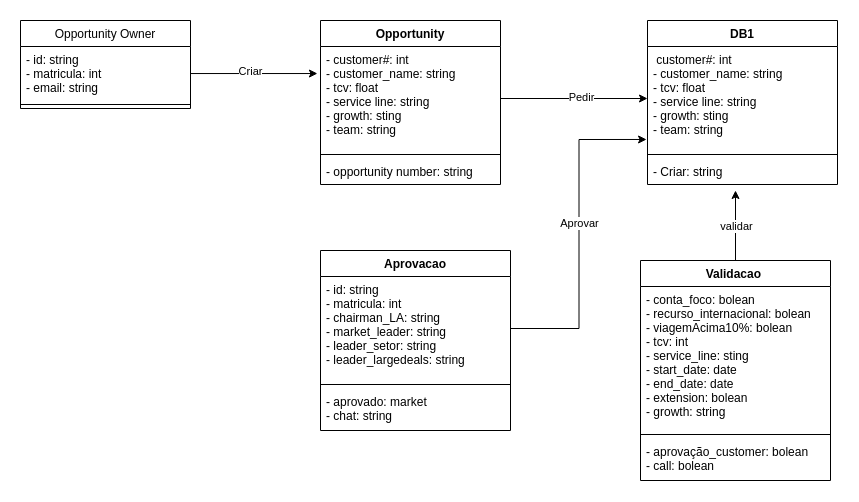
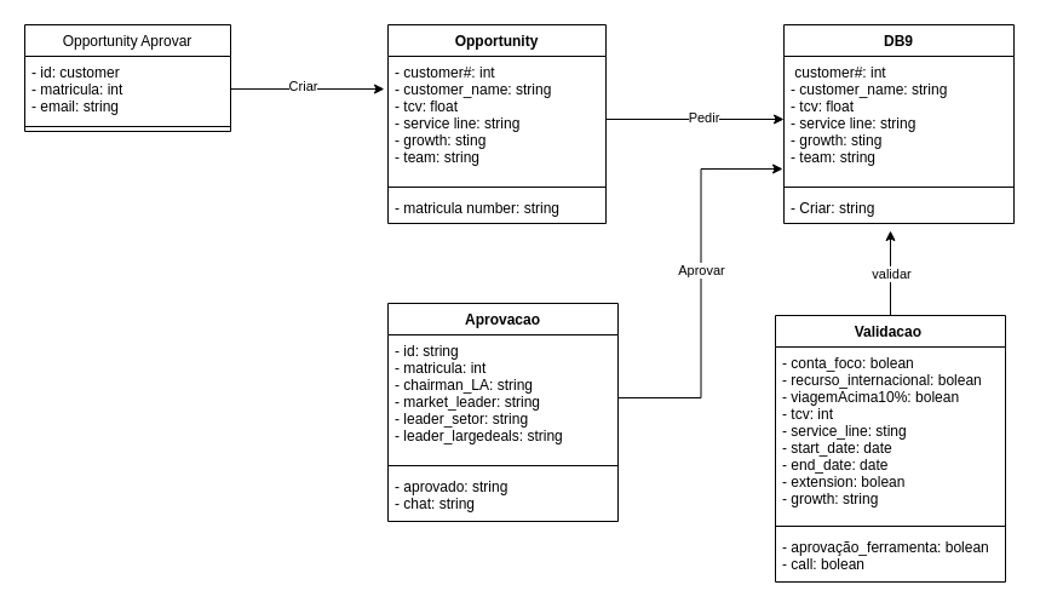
  <mxCell id="0" />
  <mxCell id="1" parent="0" />
- <mxCell id="2" value="Opportunity Owner" style="swimlane;fontStyle=0;align=center;verticalAlign=top;childLayout=stackLayout;horizontal=1;startSize=26;horizontalStack=0;resizeParent=1;resizeParentMax=0;resizeLast=0;collapsible=1;marginBottom=0;" parent="1" vertex="1"><mxGeometry x="20" y="20" width="170" height="88" as="geometry" /></mxCell>
- <mxCell id="3" value="- id: string&#10;- matricula: int&#10;- email: string" style="text;strokeColor=none;fillColor=none;align=left;verticalAlign=top;spacingLeft=4;spacingRight=4;overflow=hidden;rotatable=0;points=[[0,0.5],[1,0.5]];portConstraint=eastwest;" parent="2" vertex="1"><mxGeometry y="26" width="170" height="54" as="geometry" /></mxCell>
+ <mxCell id="2" value="Opportunity Aprovar" style="swimlane;fontStyle=0;align=center;verticalAlign=top;childLayout=stackLayout;horizontal=1;startSize=26;horizontalStack=0;resizeParent=1;resizeParentMax=0;resizeLast=0;collapsible=1;marginBottom=0;" parent="1" vertex="1"><mxGeometry x="20" y="20" width="170" height="88" as="geometry" /></mxCell>
+ <mxCell id="3" value="- id: customer&#10;- matricula: int&#10;- email: string" style="text;strokeColor=none;fillColor=none;align=left;verticalAlign=top;spacingLeft=4;spacingRight=4;overflow=hidden;rotatable=0;points=[[0,0.5],[1,0.5]];portConstraint=eastwest;" parent="2" vertex="1"><mxGeometry y="26" width="170" height="54" as="geometry" /></mxCell>
  <mxCell id="4" value="" style="line;strokeWidth=1;fillColor=none;align=left;verticalAlign=middle;spacingTop=-1;spacingLeft=3;spacingRight=3;rotatable=0;labelPosition=right;points=[];portConstraint=eastwest;" parent="2" vertex="1"><mxGeometry y="80" width="170" height="8" as="geometry" /></mxCell>
- <mxCell id="5" value="DB1" style="swimlane;fontStyle=1;align=center;verticalAlign=top;childLayout=stackLayout;horizontal=1;startSize=26;horizontalStack=0;resizeParent=1;resizeParentMax=0;resizeLast=0;collapsible=1;marginBottom=0;" parent="1" vertex="1"><mxGeometry x="647" y="20" width="190" height="164" as="geometry" /></mxCell>
+ <mxCell id="5" value="DB9" style="swimlane;fontStyle=1;align=center;verticalAlign=top;childLayout=stackLayout;horizontal=1;startSize=26;horizontalStack=0;resizeParent=1;resizeParentMax=0;resizeLast=0;collapsible=1;marginBottom=0;" parent="1" vertex="1"><mxGeometry x="647" y="20" width="190" height="164" as="geometry" /></mxCell>
  <mxCell id="6" value=" customer#: int&#10;- customer_name: string&#10;- tcv: float&#10;- service line: string&#10;- growth: sting&#10;- team: string" style="text;strokeColor=none;fillColor=none;align=left;verticalAlign=top;spacingLeft=4;spacingRight=4;overflow=hidden;rotatable=0;points=[[0,0.5],[1,0.5]];portConstraint=eastwest;" parent="5" vertex="1"><mxGeometry y="26" width="190" height="104" as="geometry" /></mxCell>
  <mxCell id="7" value="" style="line;strokeWidth=1;fillColor=none;align=left;verticalAlign=middle;spacingTop=-1;spacingLeft=3;spacingRight=3;rotatable=0;labelPosition=right;points=[];portConstraint=eastwest;" parent="5" vertex="1"><mxGeometry y="130" width="190" height="8" as="geometry" /></mxCell>
  <mxCell id="8" value="- Criar: string" style="text;strokeColor=none;fillColor=none;align=left;verticalAlign=top;spacingLeft=4;spacingRight=4;overflow=hidden;rotatable=0;points=[[0,0.5],[1,0.5]];portConstraint=eastwest;" parent="5" vertex="1"><mxGeometry y="138" width="190" height="26" as="geometry" /></mxCell>
  <mxCell id="9" value="Opportunity" style="swimlane;fontStyle=1;align=center;verticalAlign=top;childLayout=stackLayout;horizontal=1;startSize=26;horizontalStack=0;resizeParent=1;resizeParentMax=0;resizeLast=0;collapsible=1;marginBottom=0;" parent="1" vertex="1"><mxGeometry x="320" y="20" width="180" height="164" as="geometry" /></mxCell>
  <mxCell id="10" value="- customer#: int&#10;- customer_name: string&#10;- tcv: float&#10;- service line: string&#10;- growth: sting&#10;- team: string&#10;&#10;&#10;&#10;&#10;" style="text;strokeColor=none;fillColor=none;align=left;verticalAlign=top;spacingLeft=4;spacingRight=4;overflow=hidden;rotatable=0;points=[[0,0.5],[1,0.5]];portConstraint=eastwest;" parent="9" vertex="1"><mxGeometry y="26" width="180" height="104" as="geometry" /></mxCell>
  <mxCell id="11" value="" style="line;strokeWidth=1;fillColor=none;align=left;verticalAlign=middle;spacingTop=-1;spacingLeft=3;spacingRight=3;rotatable=0;labelPosition=right;points=[];portConstraint=eastwest;" parent="9" vertex="1"><mxGeometry y="130" width="180" height="8" as="geometry" /></mxCell>
- <mxCell id="12" value="- opportunity number: string" style="text;strokeColor=none;fillColor=none;align=left;verticalAlign=top;spacingLeft=4;spacingRight=4;overflow=hidden;rotatable=0;points=[[0,0.5],[1,0.5]];portConstraint=eastwest;" parent="9" vertex="1"><mxGeometry y="138" width="180" height="26" as="geometry" /></mxCell>
+ <mxCell id="12" value="- matricula number: string" style="text;strokeColor=none;fillColor=none;align=left;verticalAlign=top;spacingLeft=4;spacingRight=4;overflow=hidden;rotatable=0;points=[[0,0.5],[1,0.5]];portConstraint=eastwest;" parent="9" vertex="1"><mxGeometry y="138" width="180" height="26" as="geometry" /></mxCell>
  <mxCell id="13" style="edgeStyle=orthogonalEdgeStyle;rounded=0;orthogonalLoop=1;jettySize=auto;html=1;entryX=-0.017;entryY=0.26;entryDx=0;entryDy=0;entryPerimeter=0;" parent="1" source="3" target="10" edge="1"><mxGeometry relative="1" as="geometry"><mxPoint x="310" y="73" as="targetPoint" /></mxGeometry></mxCell>
  <mxCell id="14" value="Criar" style="edgeLabel;html=1;align=center;verticalAlign=middle;resizable=0;points=[];" parent="13" vertex="1" connectable="0"><mxGeometry x="-0.067" y="3" relative="1" as="geometry"><mxPoint as="offset" /></mxGeometry></mxCell>
  <mxCell id="15" style="edgeStyle=orthogonalEdgeStyle;rounded=0;orthogonalLoop=1;jettySize=auto;html=1;entryX=0;entryY=0.5;entryDx=0;entryDy=0;" parent="1" source="10" target="6" edge="1"><mxGeometry relative="1" as="geometry" /></mxCell>
  <mxCell id="16" value="Pedir" style="edgeLabel;html=1;align=center;verticalAlign=middle;resizable=0;points=[];" parent="15" vertex="1" connectable="0"><mxGeometry x="0.088" y="2" relative="1" as="geometry"><mxPoint as="offset" /></mxGeometry></mxCell>
  <mxCell id="17" value="validar" style="edgeStyle=orthogonalEdgeStyle;rounded=0;orthogonalLoop=1;jettySize=auto;html=1;" parent="1" source="18" edge="1"><mxGeometry relative="1" as="geometry"><mxPoint x="735" y="190" as="targetPoint" /></mxGeometry></mxCell>
  <mxCell id="18" value="Validacao " style="swimlane;fontStyle=1;align=center;verticalAlign=top;childLayout=stackLayout;horizontal=1;startSize=26;horizontalStack=0;resizeParent=1;resizeParentMax=0;resizeLast=0;collapsible=1;marginBottom=0;" parent="1" vertex="1"><mxGeometry x="640" y="260" width="190" height="220" as="geometry" /></mxCell>
  <mxCell id="19" value="- conta_foco: bolean&#10;- recurso_internacional: bolean&#10;- viagemAcima10%: bolean&#10;- tcv: int&#10;- service_line: sting&#10;- start_date: date&#10;- end_date: date&#10;- extension: bolean&#10;- growth: string&#10;&#10;&#10;&#10;&#10;" style="text;strokeColor=none;fillColor=none;align=left;verticalAlign=top;spacingLeft=4;spacingRight=4;overflow=hidden;rotatable=0;points=[[0,0.5],[1,0.5]];portConstraint=eastwest;" parent="18" vertex="1"><mxGeometry y="26" width="190" height="144" as="geometry" /></mxCell>
  <mxCell id="20" value="" style="line;strokeWidth=1;fillColor=none;align=left;verticalAlign=middle;spacingTop=-1;spacingLeft=3;spacingRight=3;rotatable=0;labelPosition=right;points=[];portConstraint=eastwest;" parent="18" vertex="1"><mxGeometry y="170" width="190" height="8" as="geometry" /></mxCell>
- <mxCell id="21" value="- aprovação_customer: bolean&#10;- call: bolean" style="text;strokeColor=none;fillColor=none;align=left;verticalAlign=top;spacingLeft=4;spacingRight=4;overflow=hidden;rotatable=0;points=[[0,0.5],[1,0.5]];portConstraint=eastwest;" parent="18" vertex="1"><mxGeometry y="178" width="190" height="42" as="geometry" /></mxCell>
+ <mxCell id="21" value="- aprovação_ferramenta: bolean&#10;- call: bolean" style="text;strokeColor=none;fillColor=none;align=left;verticalAlign=top;spacingLeft=4;spacingRight=4;overflow=hidden;rotatable=0;points=[[0,0.5],[1,0.5]];portConstraint=eastwest;" parent="18" vertex="1"><mxGeometry y="178" width="190" height="42" as="geometry" /></mxCell>
  <mxCell id="22" value="Aprovacao" style="swimlane;fontStyle=1;align=center;verticalAlign=top;childLayout=stackLayout;horizontal=1;startSize=26;horizontalStack=0;resizeParent=1;resizeParentMax=0;resizeLast=0;collapsible=1;marginBottom=0;" parent="1" vertex="1"><mxGeometry x="320" y="250" width="190" height="180" as="geometry" /></mxCell>
  <mxCell id="23" value="- id: string&#10;- matricula: int&#10;- chairman_LA: string&#10;- market_leader: string&#10;- leader_setor: string&#10;- leader_largedeals: string" style="text;strokeColor=none;fillColor=none;align=left;verticalAlign=top;spacingLeft=4;spacingRight=4;overflow=hidden;rotatable=0;points=[[0,0.5],[1,0.5]];portConstraint=eastwest;" parent="22" vertex="1"><mxGeometry y="26" width="190" height="104" as="geometry" /></mxCell>
  <mxCell id="24" value="" style="line;strokeWidth=1;fillColor=none;align=left;verticalAlign=middle;spacingTop=-1;spacingLeft=3;spacingRight=3;rotatable=0;labelPosition=right;points=[];portConstraint=eastwest;" parent="22" vertex="1"><mxGeometry y="130" width="190" height="8" as="geometry" /></mxCell>
- <mxCell id="25" value="- aprovado: market&#10;- chat: string" style="text;strokeColor=none;fillColor=none;align=left;verticalAlign=top;spacingLeft=4;spacingRight=4;overflow=hidden;rotatable=0;points=[[0,0.5],[1,0.5]];portConstraint=eastwest;" parent="22" vertex="1"><mxGeometry y="138" width="190" height="42" as="geometry" /></mxCell>
+ <mxCell id="25" value="- aprovado: string&#10;- chat: string" style="text;strokeColor=none;fillColor=none;align=left;verticalAlign=top;spacingLeft=4;spacingRight=4;overflow=hidden;rotatable=0;points=[[0,0.5],[1,0.5]];portConstraint=eastwest;" parent="22" vertex="1"><mxGeometry y="138" width="190" height="42" as="geometry" /></mxCell>
  <mxCell id="26" style="edgeStyle=orthogonalEdgeStyle;rounded=0;orthogonalLoop=1;jettySize=auto;html=1;entryX=-0.005;entryY=0.894;entryDx=0;entryDy=0;entryPerimeter=0;" parent="1" source="23" target="6" edge="1"><mxGeometry relative="1" as="geometry" /></mxCell>
  <mxCell id="27" value="Aprovar" style="edgeLabel;html=1;align=center;verticalAlign=middle;resizable=0;points=[];" parent="26" vertex="1" connectable="0"><mxGeometry x="0.069" y="1" relative="1" as="geometry"><mxPoint x="1" as="offset" /></mxGeometry></mxCell>
